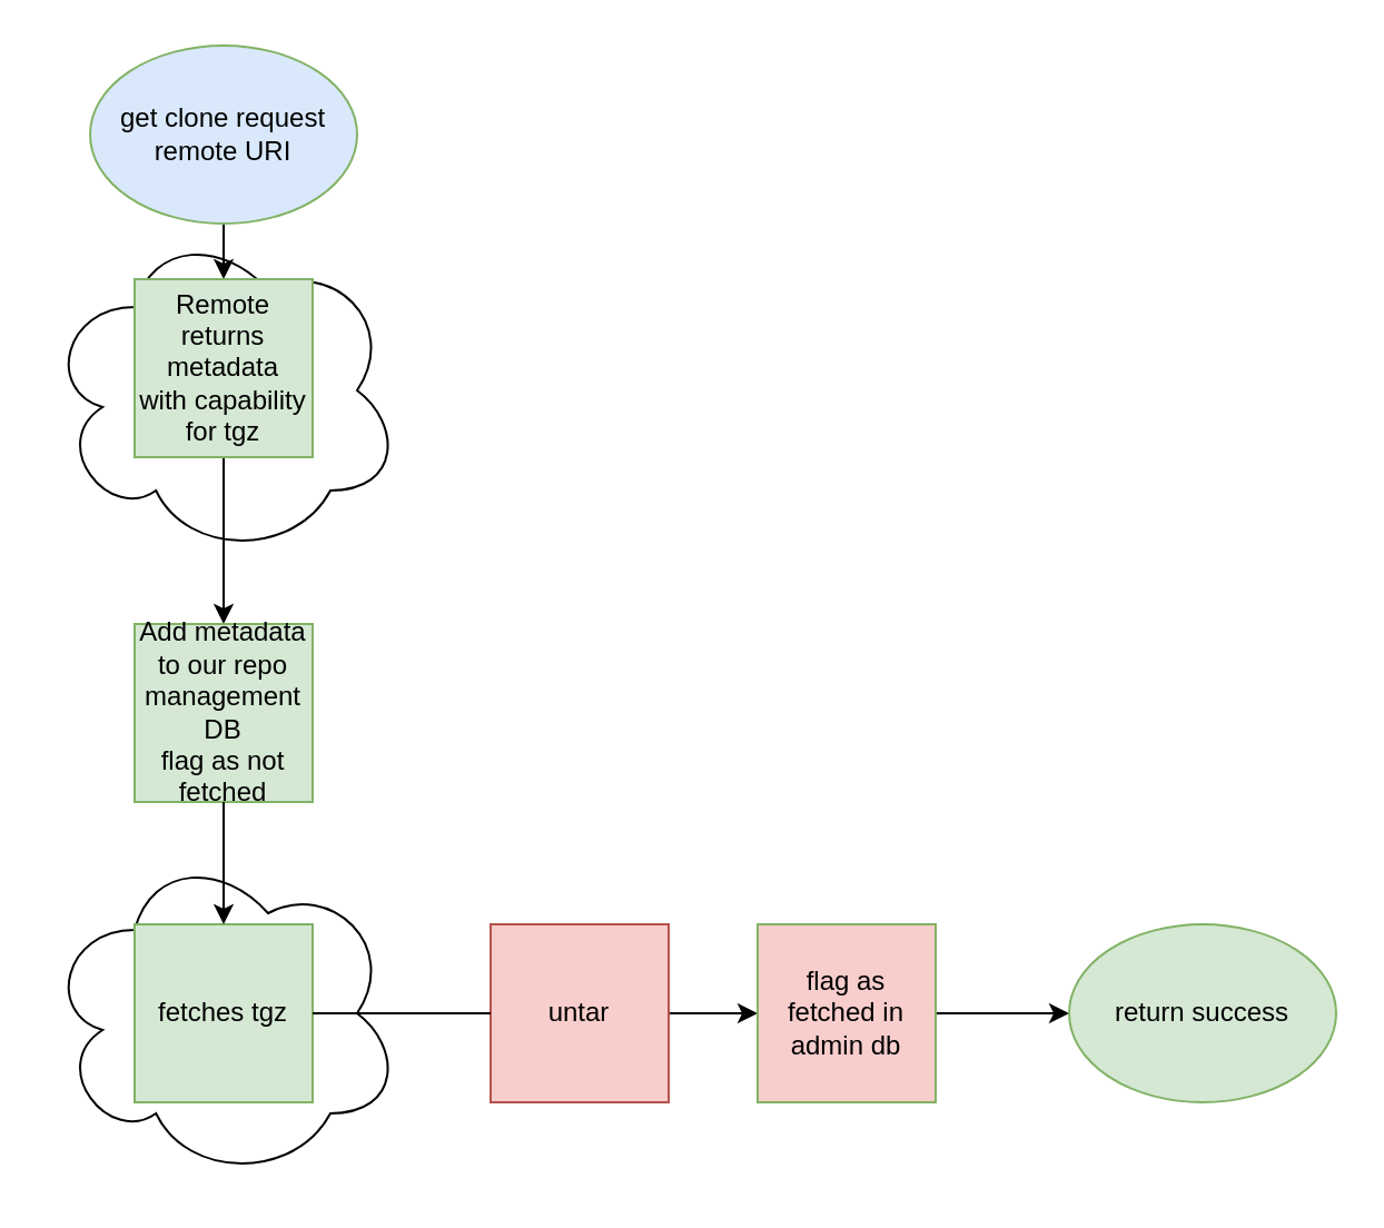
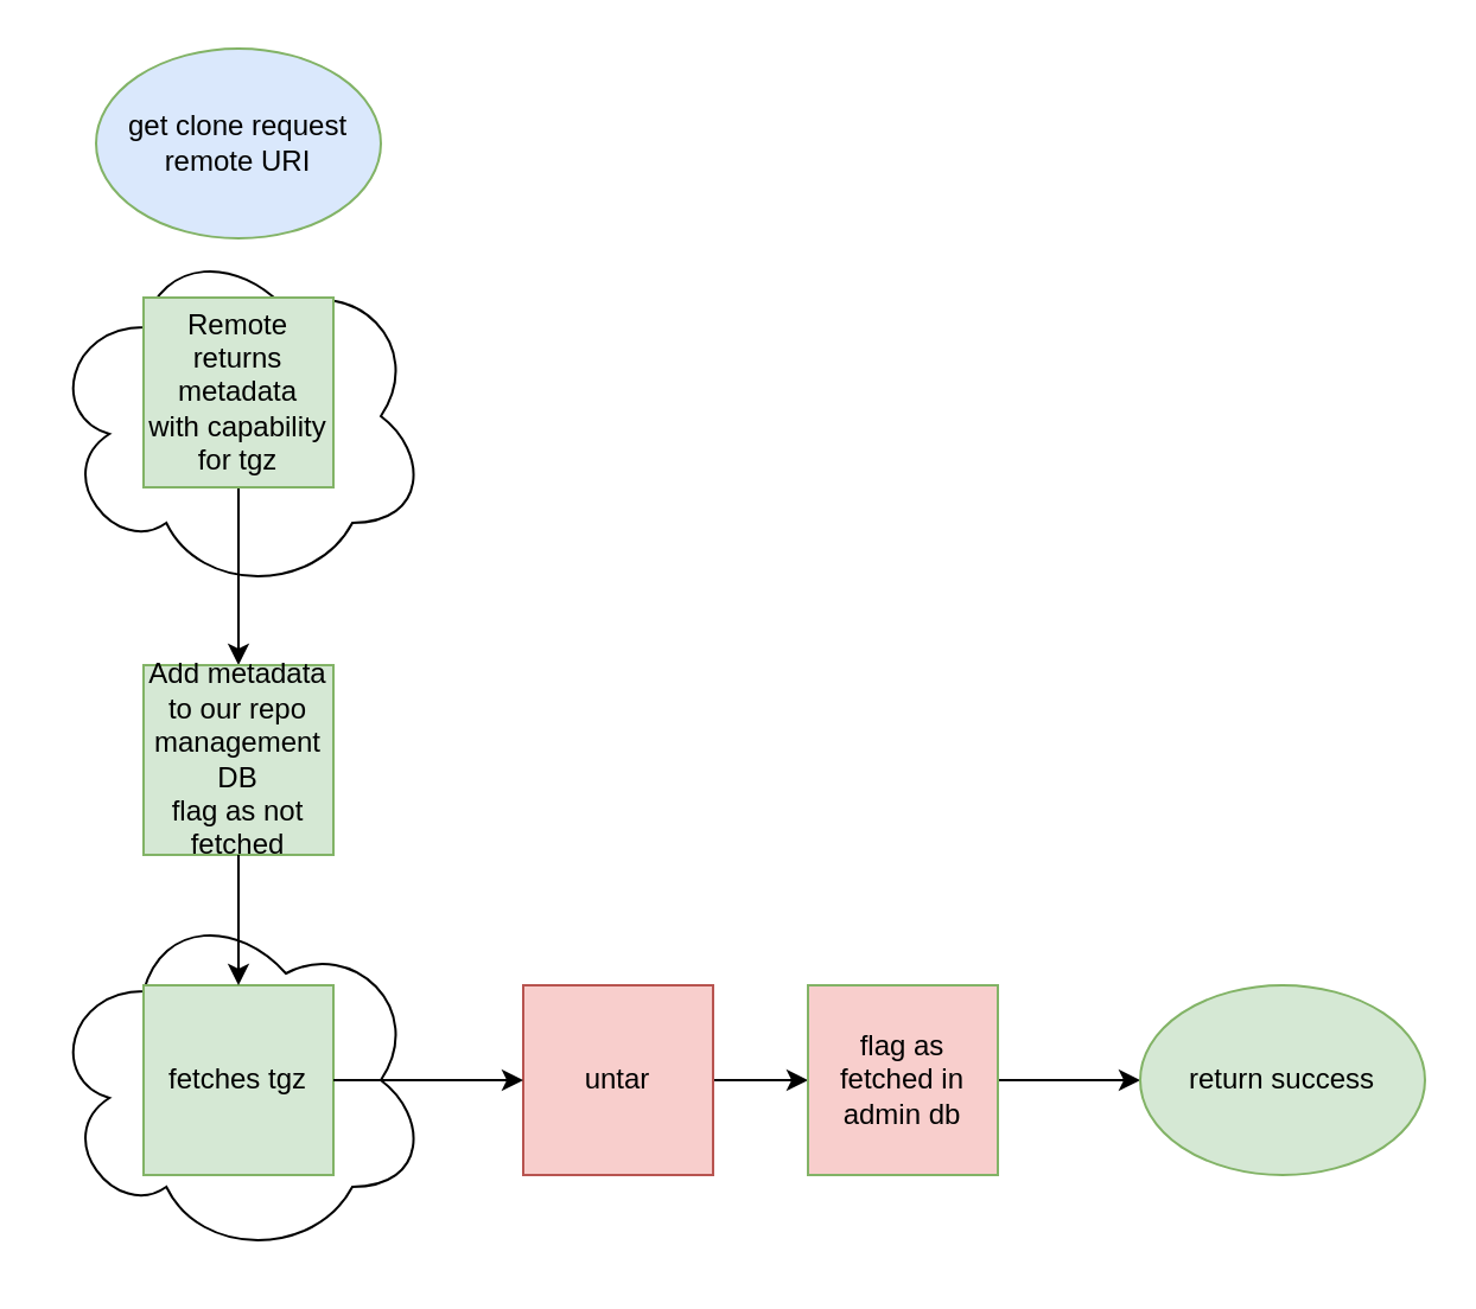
  <mxCell id="0" />
  <mxCell id="1" parent="0" />
  <mxCell id="2" value="" style="ellipse;shape=cloud;whiteSpace=wrap;html=1;" parent="1" vertex="1"><mxGeometry y="380" width="160" height="150" as="geometry" x="20" /></mxCell>
  <mxCell id="3" value="" style="ellipse;shape=cloud;whiteSpace=wrap;html=1;" parent="1" vertex="1"><mxGeometry y="100" width="160" height="150" as="geometry" x="20" /></mxCell>
  <mxCell id="4" value="" style="edgeStyle=orthogonalEdgeStyle;rounded=0;orthogonalLoop=1;jettySize=auto;html=1;exitX=0.5;exitY=1;exitDx=0;exitDy=0;" parent="1" source="7" target="8" edge="1"><mxGeometry relative="1" as="geometry" /></mxCell>
- <mxCell id="5" value="" style="edgeStyle=orthogonalEdgeStyle;rounded=0;orthogonalLoop=1;jettySize=auto;html=1;" parent="1" source="6" target="7" edge="1"><mxGeometry relative="1" as="geometry" /></mxCell>
  <mxCell id="6" value="get clone request remote URI" style="ellipse;whiteSpace=wrap;html=1;fillColor=#dae8fc;strokeColor=#82b366;" parent="1" vertex="1"><mxGeometry x="40" y="20" width="120" height="80" as="geometry" /></mxCell>
  <mxCell id="7" value="&lt;div&gt;Remote&lt;/div&gt;&lt;div&gt;returns metadata&lt;/div&gt;&lt;div&gt;with capability for tgz&lt;br&gt;&lt;/div&gt;" style="whiteSpace=wrap;html=1;aspect=fixed;fillColor=#d5e8d4;strokeColor=#82b366;" parent="1" vertex="1"><mxGeometry x="60" y="125" width="80" height="80" as="geometry" /></mxCell>
  <mxCell id="8" value="&lt;div&gt;Add metadata to our repo management DB&lt;/div&gt;&lt;div&gt;flag as not fetched&lt;br&gt;&lt;/div&gt;" style="whiteSpace=wrap;html=1;aspect=fixed;fillColor=#d5e8d4;strokeColor=#82b366;" parent="1" vertex="1"><mxGeometry x="60" y="280" width="80" height="80" as="geometry" /></mxCell>
  <mxCell id="9" value="fetches tgz" style="whiteSpace=wrap;html=1;aspect=fixed;fillColor=#d5e8d4;strokeColor=#82b366;" parent="1" vertex="1"><mxGeometry x="60" y="415" width="80" height="80" as="geometry" /></mxCell>
  <mxCell id="10" value="" style="endArrow=classic;html=1;exitX=0.5;exitY=1;exitDx=0;exitDy=0;entryX=0.5;entryY=0;entryDx=0;entryDy=0;" parent="1" source="8" target="9" edge="1"><mxGeometry width="50" height="50" relative="1" as="geometry"><mxPoint x="260" y="390" as="sourcePoint" /><mxPoint x="310" y="340" as="targetPoint" /></mxGeometry></mxCell>
  <mxCell id="11" value="" style="edgeStyle=orthogonalEdgeStyle;rounded=0;orthogonalLoop=1;jettySize=auto;html=1;" parent="1" source="12" target="15" edge="1"><mxGeometry relative="1" as="geometry" /></mxCell>
  <mxCell id="12" value="untar" style="whiteSpace=wrap;html=1;aspect=fixed;fillColor=#f8cecc;strokeColor=#b85450;" parent="1" vertex="1"><mxGeometry x="220" y="415" width="80" height="80" as="geometry" /></mxCell>
- <mxCell id="13" value="" style="endArrow=none;html=1;exitX=1;exitY=0.5;exitDx=0;exitDy=0;" parent="1" source="9" target="12" edge="1"><mxGeometry width="50" height="50" relative="1" as="geometry"><mxPoint x="210" y="370" as="sourcePoint" /><mxPoint x="260" y="320" as="targetPoint" /></mxGeometry></mxCell>
+ <mxCell id="13" value="" style="endArrow=classic;html=1;exitX=1;exitY=0.5;exitDx=0;exitDy=0;" parent="1" source="9" target="12" edge="1"><mxGeometry width="50" height="50" relative="1" as="geometry"><mxPoint x="210" y="370" as="sourcePoint" /><mxPoint x="260" y="320" as="targetPoint" /></mxGeometry></mxCell>
  <mxCell id="14" value="" style="edgeStyle=orthogonalEdgeStyle;rounded=0;orthogonalLoop=1;jettySize=auto;html=1;" parent="1" source="15" target="16" edge="1"><mxGeometry relative="1" as="geometry" /></mxCell>
  <mxCell id="15" value="flag as fetched in admin db" style="whiteSpace=wrap;html=1;aspect=fixed;fillColor=#f8cecc;strokeColor=#82b366;" parent="1" vertex="1"><mxGeometry x="340" y="415" width="80" height="80" as="geometry" /></mxCell>
  <mxCell id="16" value="return success" style="ellipse;whiteSpace=wrap;html=1;fillColor=#d5e8d4;strokeColor=#82b366;" parent="1" vertex="1"><mxGeometry x="480" y="415" width="120" height="80" as="geometry" /></mxCell>
